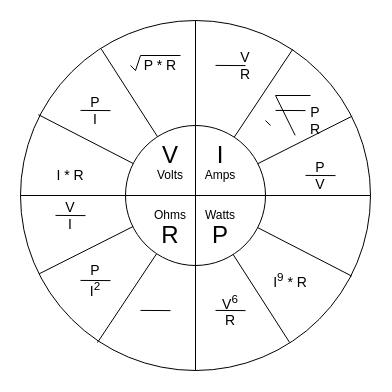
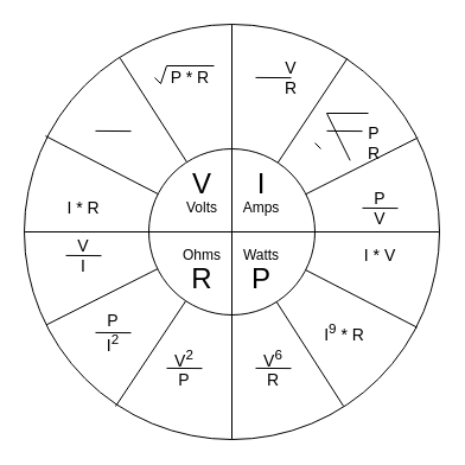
  <mxCell id="0" />
  <mxCell id="1" parent="0" />
  <mxCell id="2" value="" style="group" parent="1" vertex="1" connectable="0"><mxGeometry width="350" height="350" as="geometry" x="20" y="20" /></mxCell>
  <mxCell id="3" value="" style="ellipse;whiteSpace=wrap;html=1;aspect=fixed;" parent="2" vertex="1"><mxGeometry width="350" height="350" as="geometry" /></mxCell>
  <mxCell id="4" value="" style="endArrow=none;html=1;rounded=0;entryX=0.5;entryY=0;entryDx=0;entryDy=0;exitX=0.5;exitY=1;exitDx=0;exitDy=0;startArrow=none;" parent="2" source="9" target="3" edge="1"><mxGeometry width="50" height="50" relative="1" as="geometry"><mxPoint x="60" y="180" as="sourcePoint" /><mxPoint x="110" y="130" as="targetPoint" /></mxGeometry></mxCell>
  <mxCell id="5" value="" style="endArrow=none;html=1;rounded=0;exitX=0.231;exitY=0.082;exitDx=0;exitDy=0;exitPerimeter=0;entryX=0.769;entryY=0.92;entryDx=0;entryDy=0;entryPerimeter=0;" parent="2" source="3" target="3" edge="1"><mxGeometry width="50" height="50" relative="1" as="geometry"><mxPoint x="160" y="180" as="sourcePoint" /><mxPoint x="210" y="130" as="targetPoint" /></mxGeometry></mxCell>
  <mxCell id="6" value="" style="endArrow=none;html=1;rounded=0;entryX=0.051;entryY=0.269;entryDx=0;entryDy=0;entryPerimeter=0;exitX=0.946;exitY=0.73;exitDx=0;exitDy=0;exitPerimeter=0;" parent="2" source="3" target="3" edge="1"><mxGeometry width="50" height="50" relative="1" as="geometry"><mxPoint x="160" y="180" as="sourcePoint" /><mxPoint x="210" y="130" as="targetPoint" /></mxGeometry></mxCell>
  <mxCell id="7" value="" style="endArrow=none;html=1;rounded=0;exitX=0.778;exitY=0.082;exitDx=0;exitDy=0;exitPerimeter=0;entryX=0.22;entryY=0.92;entryDx=0;entryDy=0;entryPerimeter=0;" parent="2" source="3" target="3" edge="1"><mxGeometry width="50" height="50" relative="1" as="geometry"><mxPoint x="90.85" y="38.7" as="sourcePoint" /><mxPoint x="279.15" y="332" as="targetPoint" /></mxGeometry></mxCell>
  <mxCell id="8" value="" style="endArrow=none;html=1;rounded=0;exitX=0.053;exitY=0.724;exitDx=0;exitDy=0;exitPerimeter=0;entryX=0.948;entryY=0.273;entryDx=0;entryDy=0;entryPerimeter=0;" parent="2" source="3" target="3" edge="1"><mxGeometry width="50" height="50" relative="1" as="geometry"><mxPoint x="170" y="220" as="sourcePoint" /><mxPoint x="220" y="170" as="targetPoint" /></mxGeometry></mxCell>
  <mxCell id="9" value="" style="ellipse;whiteSpace=wrap;html=1;aspect=fixed;" parent="2" vertex="1"><mxGeometry x="105" y="105" width="140" height="140" as="geometry" /></mxCell>
  <mxCell id="10" value="" style="endArrow=none;html=1;rounded=0;entryX=0.5;entryY=0;entryDx=0;entryDy=0;exitX=0.5;exitY=1;exitDx=0;exitDy=0;" parent="2" source="3" target="9" edge="1"><mxGeometry width="50" height="50" relative="1" as="geometry"><mxPoint x="175" y="350.0" as="sourcePoint" /><mxPoint x="175" as="targetPoint" /></mxGeometry></mxCell>
  <mxCell id="11" value="" style="endArrow=none;html=1;rounded=0;entryX=1;entryY=0.5;entryDx=0;entryDy=0;exitX=0;exitY=0.5;exitDx=0;exitDy=0;" parent="2" source="3" target="3" edge="1"><mxGeometry width="50" height="50" relative="1" as="geometry"><mxPoint x="60" y="180" as="sourcePoint" /><mxPoint x="110" y="130" as="targetPoint" /></mxGeometry></mxCell>
  <mxCell id="12" value="I" style="text;html=1;strokeColor=none;fillColor=none;align=center;verticalAlign=middle;whiteSpace=wrap;rounded=0;fontSize=24;" parent="2" vertex="1"><mxGeometry x="170" y="120" width="60" height="30" as="geometry" /></mxCell>
  <mxCell id="13" value="Amps" style="text;html=1;strokeColor=none;fillColor=none;align=center;verticalAlign=middle;whiteSpace=wrap;rounded=0;" parent="2" vertex="1"><mxGeometry x="170" y="140" width="60" height="30" as="geometry" /></mxCell>
  <mxCell id="14" value="V" style="text;html=1;strokeColor=none;fillColor=none;align=center;verticalAlign=middle;whiteSpace=wrap;rounded=0;fontSize=24;" parent="2" vertex="1"><mxGeometry x="120" y="120" width="60" height="30" as="geometry" /></mxCell>
  <mxCell id="15" value="Volts" style="text;html=1;strokeColor=none;fillColor=none;align=center;verticalAlign=middle;whiteSpace=wrap;rounded=0;" parent="2" vertex="1"><mxGeometry x="120" y="140" width="60" height="30" as="geometry" /></mxCell>
  <mxCell id="16" value="R" style="text;html=1;strokeColor=none;fillColor=none;align=center;verticalAlign=middle;whiteSpace=wrap;rounded=0;fontSize=24;" parent="2" vertex="1"><mxGeometry x="120" y="200" width="60" height="30" as="geometry" /></mxCell>
  <mxCell id="17" value="Ohms" style="text;html=1;strokeColor=none;fillColor=none;align=center;verticalAlign=middle;whiteSpace=wrap;rounded=0;" parent="2" vertex="1"><mxGeometry x="120" y="180" width="60" height="30" as="geometry" /></mxCell>
  <mxCell id="18" value="P" style="text;html=1;strokeColor=none;fillColor=none;align=center;verticalAlign=middle;whiteSpace=wrap;rounded=0;fontSize=24;" parent="2" vertex="1"><mxGeometry x="170" y="200" width="60" height="30" as="geometry" /></mxCell>
  <mxCell id="19" value="Watts" style="text;html=1;strokeColor=none;fillColor=none;align=center;verticalAlign=middle;whiteSpace=wrap;rounded=0;" parent="2" vertex="1"><mxGeometry x="170" y="180" width="60" height="30" as="geometry" /></mxCell>
+ <mxCell id="20" value="I * V" style="text;html=1;strokeColor=none;fillColor=none;align=center;verticalAlign=middle;whiteSpace=wrap;rounded=0;fontSize=14;" parent="2" vertex="1"><mxGeometry x="270" y="180" width="60" height="30" as="geometry" /></mxCell>
  <mxCell id="21" value="I&lt;sup&gt;9&lt;/sup&gt;&amp;nbsp;* R" style="text;html=1;strokeColor=none;fillColor=none;align=center;verticalAlign=middle;whiteSpace=wrap;rounded=0;fontSize=14;" parent="2" vertex="1"><mxGeometry x="240" y="245" width="60" height="30" as="geometry" /></mxCell>
  <mxCell id="22" value="V&lt;sup&gt;6&lt;/sup&gt;&lt;br&gt;R" style="text;html=1;strokeColor=none;fillColor=none;align=center;verticalAlign=middle;whiteSpace=wrap;rounded=0;fontSize=14;" parent="2" vertex="1"><mxGeometry x="180" y="275" width="60" height="30" as="geometry" /></mxCell>
  <mxCell id="23" value="" style="endArrow=none;html=1;rounded=0;fontSize=14;" parent="2" edge="1"><mxGeometry width="50" height="50" relative="1" as="geometry"><mxPoint x="195" y="289.91" as="sourcePoint" /><mxPoint x="225" y="290.1" as="targetPoint" /></mxGeometry></mxCell>
+ <mxCell id="24" value="V&lt;sup&gt;2&lt;/sup&gt;&lt;br&gt;P" style="text;html=1;strokeColor=none;fillColor=none;align=center;verticalAlign=middle;whiteSpace=wrap;rounded=0;fontSize=14;" parent="2" vertex="1"><mxGeometry x="105" y="275" width="60" height="30" as="geometry" /></mxCell>
  <mxCell id="25" value="" style="endArrow=none;html=1;rounded=0;fontSize=14;" parent="2" edge="1"><mxGeometry width="50" height="50" relative="1" as="geometry"><mxPoint x="120" y="289.91" as="sourcePoint" /><mxPoint x="150" y="290.1" as="targetPoint" /></mxGeometry></mxCell>
- <mxCell id="26" value="P&lt;br&gt;I" style="text;html=1;strokeColor=none;fillColor=none;align=center;verticalAlign=middle;whiteSpace=wrap;rounded=0;fontSize=14;" parent="2" vertex="1"><mxGeometry x="45" y="75" width="60" height="30" as="geometry" /></mxCell>
  <mxCell id="27" value="" style="endArrow=none;html=1;rounded=0;fontSize=14;" parent="2" edge="1"><mxGeometry width="50" height="50" relative="1" as="geometry"><mxPoint x="60" y="89.91" as="sourcePoint" /><mxPoint x="90" y="90.1" as="targetPoint" /></mxGeometry></mxCell>
  <mxCell id="28" value="P&lt;br&gt;I&lt;sup&gt;2&lt;/sup&gt;" style="text;html=1;strokeColor=none;fillColor=none;align=center;verticalAlign=middle;whiteSpace=wrap;rounded=0;fontSize=14;" parent="2" vertex="1"><mxGeometry x="45" y="245" width="60" height="30" as="geometry" /></mxCell>
  <mxCell id="29" value="" style="endArrow=none;html=1;rounded=0;fontSize=14;" parent="2" edge="1"><mxGeometry width="50" height="50" relative="1" as="geometry"><mxPoint x="60" y="259.91" as="sourcePoint" /><mxPoint x="90" y="260.1" as="targetPoint" /></mxGeometry></mxCell>
  <mxCell id="30" value="V&lt;br&gt;I" style="text;html=1;strokeColor=none;fillColor=none;align=center;verticalAlign=middle;whiteSpace=wrap;rounded=0;fontSize=14;" parent="2" vertex="1"><mxGeometry x="20" y="180" width="60" height="30" as="geometry" /></mxCell>
  <mxCell id="31" value="" style="endArrow=none;html=1;rounded=0;fontSize=14;" parent="2" edge="1"><mxGeometry width="50" height="50" relative="1" as="geometry"><mxPoint x="35" y="194.91" as="sourcePoint" /><mxPoint x="65" y="195.1" as="targetPoint" /></mxGeometry></mxCell>
  <mxCell id="32" value="P * R" style="text;html=1;strokeColor=none;fillColor=none;align=center;verticalAlign=middle;whiteSpace=wrap;rounded=0;fontSize=14;" parent="2" vertex="1"><mxGeometry x="110" y="30" width="60" height="30" as="geometry" /></mxCell>
  <mxCell id="33" value="P&lt;br&gt;V" style="text;html=1;strokeColor=none;fillColor=none;align=center;verticalAlign=middle;whiteSpace=wrap;rounded=0;fontSize=14;" parent="2" vertex="1"><mxGeometry x="270" y="140" width="60" height="30" as="geometry" /></mxCell>
  <mxCell id="34" value="" style="endArrow=none;html=1;rounded=0;fontSize=14;" parent="2" edge="1"><mxGeometry width="50" height="50" relative="1" as="geometry"><mxPoint x="285" y="154.91" as="sourcePoint" /><mxPoint x="315" y="155.1" as="targetPoint" /></mxGeometry></mxCell>
  <mxCell id="35" value="I * R" style="text;html=1;strokeColor=none;fillColor=none;align=center;verticalAlign=middle;whiteSpace=wrap;rounded=0;fontSize=14;" parent="2" vertex="1"><mxGeometry x="20" y="140" width="60" height="30" as="geometry" /></mxCell>
  <mxCell id="36" value="P&lt;br&gt;R" style="text;html=1;strokeColor=none;fillColor=none;align=center;verticalAlign=middle;whiteSpace=wrap;rounded=0;fontSize=14;" parent="2" vertex="1"><mxGeometry x="265" y="85" width="60" height="30" as="geometry" /></mxCell>
  <mxCell id="37" value="" style="endArrow=none;html=1;rounded=0;fontSize=14;" parent="2" edge="1"><mxGeometry width="50" height="50" relative="1" as="geometry"><mxPoint x="255" y="89.91" as="sourcePoint" /><mxPoint x="285.0" y="90.1" as="targetPoint" /></mxGeometry></mxCell>
  <mxCell id="38" value="V&lt;br&gt;R" style="text;html=1;strokeColor=none;fillColor=none;align=center;verticalAlign=middle;whiteSpace=wrap;rounded=0;fontSize=14;" parent="2" vertex="1"><mxGeometry x="195" y="30" width="60" height="30" as="geometry" /></mxCell>
  <mxCell id="39" value="" style="endArrow=none;html=1;rounded=0;fontSize=14;" parent="2" edge="1"><mxGeometry width="50" height="50" relative="1" as="geometry"><mxPoint x="195" y="44.91" as="sourcePoint" /><mxPoint x="225.0" y="45.1" as="targetPoint" /></mxGeometry></mxCell>
  <mxCell id="40" value="" style="endArrow=none;html=1;rounded=0;fontSize=14;" parent="2" edge="1"><mxGeometry width="50" height="50" relative="1" as="geometry"><mxPoint x="115" y="50" as="sourcePoint" /><mxPoint x="120" y="35" as="targetPoint" /></mxGeometry></mxCell>
  <mxCell id="41" value="" style="endArrow=none;html=1;rounded=0;fontSize=14;" parent="2" edge="1"><mxGeometry width="50" height="50" relative="1" as="geometry"><mxPoint x="110" y="45" as="sourcePoint" /><mxPoint x="115" y="50" as="targetPoint" /></mxGeometry></mxCell>
  <mxCell id="42" value="" style="endArrow=none;html=1;rounded=0;fontSize=14;" parent="2" edge="1"><mxGeometry width="50" height="50" relative="1" as="geometry"><mxPoint x="120" y="35" as="sourcePoint" /><mxPoint x="160" y="35" as="targetPoint" /></mxGeometry></mxCell>
  <mxCell id="43" value="" style="endArrow=none;html=1;rounded=0;fontSize=14;exitX=0.161;exitY=0.994;exitDx=0;exitDy=0;exitPerimeter=0;" parent="2" source="36" edge="1"><mxGeometry width="50" height="50" relative="1" as="geometry"><mxPoint x="250" y="90" as="sourcePoint" /><mxPoint x="255" y="75" as="targetPoint" /></mxGeometry></mxCell>
  <mxCell id="44" value="" style="endArrow=none;html=1;rounded=0;fontSize=14;" parent="2" edge="1"><mxGeometry width="50" height="50" relative="1" as="geometry"><mxPoint x="245" y="100" as="sourcePoint" /><mxPoint x="250" y="105" as="targetPoint" /><Array as="points" /></mxGeometry></mxCell>
  <mxCell id="45" value="" style="endArrow=none;html=1;rounded=0;fontSize=14;" parent="2" edge="1"><mxGeometry width="50" height="50" relative="1" as="geometry"><mxPoint x="255" y="75" as="sourcePoint" /><mxPoint x="290" y="75" as="targetPoint" /></mxGeometry></mxCell>
